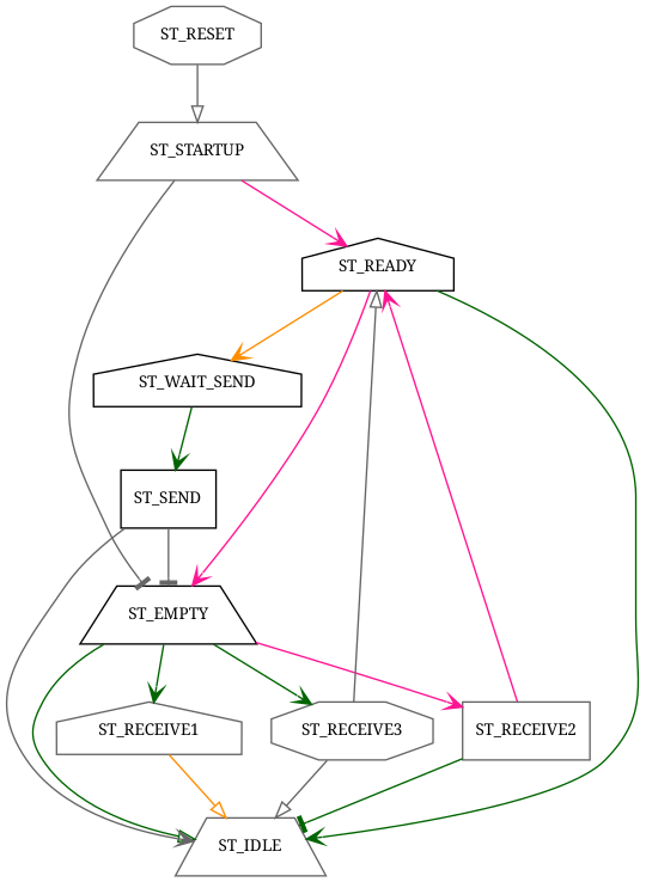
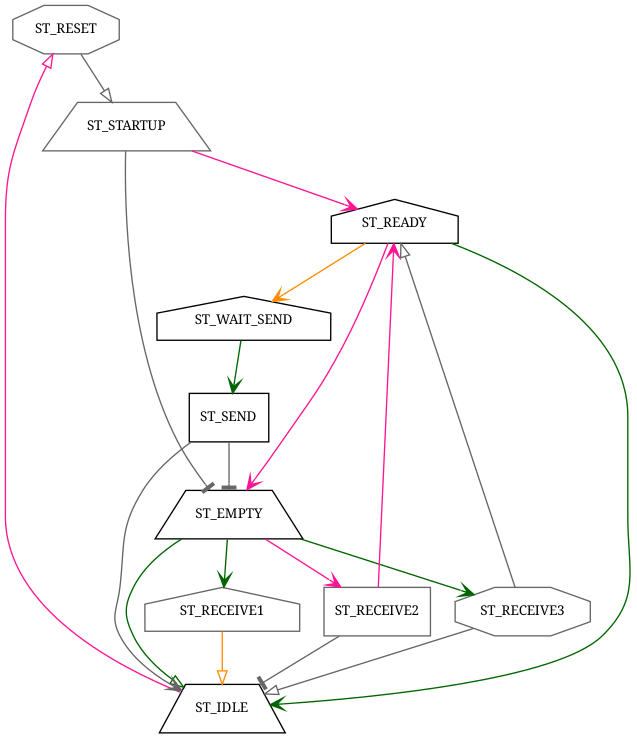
  digraph {
    fontname="Noto Serif"
    node [color=gray40 fontname="Noto Serif" fontsize=10 shape=trapezium]
    edge [arrowhead=vee color=gray40 fontname="Noto Serif"]
    ST_RESET [shape=octagon]
-   ST_IDLE
+   ST_IDLE [color=black]
    ST_STARTUP
    ST_READY [color=black shape=house]
    ST_EMPTY [color=black]
    ST_WAIT_SEND [color=black shape=house]
    ST_RECEIVE1 [shape=house]
    ST_RECEIVE2 [shape=box]
    ST_RECEIVE3 [shape=octagon]
    ST_SEND [color=black shape=box]
    ST_RESET -> ST_STARTUP [arrowhead=onormal]
+   ST_IDLE -> ST_RESET [arrowhead=onormal color=deeppink]
    ST_STARTUP -> ST_READY [color=deeppink]
    ST_STARTUP -> ST_EMPTY [arrowhead=tee]
    ST_READY -> ST_IDLE [color=darkgreen]
    ST_READY -> ST_EMPTY [color=deeppink]
    ST_READY -> ST_WAIT_SEND [color=darkorange]
    ST_EMPTY -> ST_IDLE [arrowhead=onormal color=darkgreen]
    ST_EMPTY -> ST_RECEIVE1 [color=darkgreen]
    ST_EMPTY -> ST_RECEIVE2 [color=deeppink]
    ST_EMPTY -> ST_RECEIVE3 [color=darkgreen]
    ST_WAIT_SEND -> ST_SEND [color=darkgreen]
    ST_RECEIVE1 -> ST_IDLE [arrowhead=onormal color=darkorange]
-   ST_RECEIVE2 -> ST_IDLE [arrowhead=tee color=darkgreen]
+   ST_RECEIVE2 -> ST_IDLE [arrowhead=tee]
    ST_RECEIVE2 -> ST_READY [color=deeppink]
    ST_RECEIVE3 -> ST_IDLE [arrowhead=onormal]
    ST_RECEIVE3 -> ST_READY [arrowhead=onormal]
    ST_SEND -> ST_IDLE
    ST_SEND -> ST_EMPTY [arrowhead=tee]
  }
